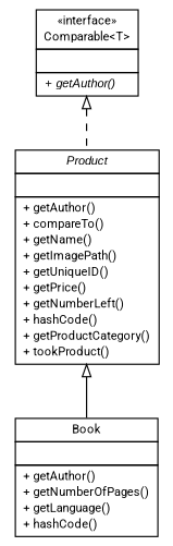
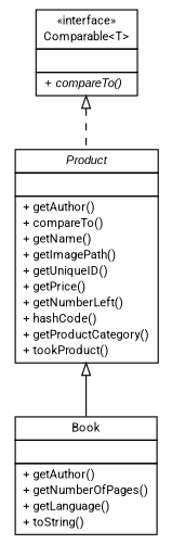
  digraph {
    fontname=Roboto
    nodesep=0.25
    ranksep=0.5
    node [fontcolor=black fontname=Roboto fontsize=10.0 shape=plaintext]
    edge [arrowtail=empty dir=back fontname=Roboto fontsize=10 headport=p labelfontname=arial labelfontsize=10 tailport=p]
    n1 [label=<<table title="store.business.util.product.Product" border="0" cellborder="1" cellspacing="0" cellpadding="2" port="p"> 		<tr><td><table border="0" cellspacing="0" cellpadding="1"> <tr><td align="center" balign="center"><font face="arial italic"> Product </font></td></tr> 		</table></td></tr> 		<tr><td><table border="0" cellspacing="0" cellpadding="1"> <tr><td align="left" balign="left">  </td></tr> 		</table></td></tr> 		<tr><td><table border="0" cellspacing="0" cellpadding="1"> <tr><td align="left" balign="left"> + getAuthor() </td></tr> <tr><td align="left" balign="left"> + compareTo() </td></tr> <tr><td align="left" balign="left"> + getName() </td></tr> <tr><td align="left" balign="left"> + getImagePath() </td></tr> <tr><td align="left" balign="left"> + getUniqueID() </td></tr> <tr><td align="left" balign="left"> + getPrice() </td></tr> <tr><td align="left" balign="left"> + getNumberLeft() </td></tr> <tr><td align="left" balign="left"> + hashCode() </td></tr> <tr><td align="left" balign="left"> + getProductCategory() </td></tr> <tr><td align="left" balign="left"> + tookProduct() </td></tr> 		</table></td></tr> 		</table>>]
-   n2 [label=<<table title="store.business.util.product.Book" border="0" cellborder="1" cellspacing="0" cellpadding="2" port="p"> 		<tr><td><table border="0" cellspacing="0" cellpadding="1"> <tr><td align="center" balign="center"> Book </td></tr> 		</table></td></tr> 		<tr><td><table border="0" cellspacing="0" cellpadding="1"> <tr><td align="left" balign="left">  </td></tr> 		</table></td></tr> 		<tr><td><table border="0" cellspacing="0" cellpadding="1"> <tr><td align="left" balign="left"> + getAuthor() </td></tr> <tr><td align="left" balign="left"> + getNumberOfPages() </td></tr> <tr><td align="left" balign="left"> + getLanguage() </td></tr> <tr><td align="left" balign="left"> + hashCode() </td></tr> 		</table></td></tr> 		</table>>]
-   n3 [label=<<table title="java.lang.Comparable" border="0" cellborder="1" cellspacing="0" cellpadding="2" port="p" href="http://docs.oracle.com/javase/7/docs/api/java/lang/Comparable.html" target="_parent"> 		<tr><td><table border="0" cellspacing="0" cellpadding="1"> <tr><td align="center" balign="center"> &#171;interface&#187; </td></tr> <tr><td align="center" balign="center"> Comparable&lt;T&gt; </td></tr> 		</table></td></tr> 		<tr><td><table border="0" cellspacing="0" cellpadding="1"> <tr><td align="left" balign="left">  </td></tr> 		</table></td></tr> 		<tr><td><table border="0" cellspacing="0" cellpadding="1"> <tr><td align="left" balign="left"><font face="arial italic" point-size="10.0"> + getAuthor() </font></td></tr> 		</table></td></tr> 		</table>>]
+   n2 [label=<<table title="store.business.util.product.Book" border="0" cellborder="1" cellspacing="0" cellpadding="2" port="p"> 		<tr><td><table border="0" cellspacing="0" cellpadding="1"> <tr><td align="center" balign="center"> Book </td></tr> 		</table></td></tr> 		<tr><td><table border="0" cellspacing="0" cellpadding="1"> <tr><td align="left" balign="left">  </td></tr> 		</table></td></tr> 		<tr><td><table border="0" cellspacing="0" cellpadding="1"> <tr><td align="left" balign="left"> + getAuthor() </td></tr> <tr><td align="left" balign="left"> + getNumberOfPages() </td></tr> <tr><td align="left" balign="left"> + getLanguage() </td></tr> <tr><td align="left" balign="left"> + toString() </td></tr> 		</table></td></tr> 		</table>>]
+   n3 [label=<<table title="java.lang.Comparable" border="0" cellborder="1" cellspacing="0" cellpadding="2" port="p" href="http://docs.oracle.com/javase/7/docs/api/java/lang/Comparable.html" target="_parent"> 		<tr><td><table border="0" cellspacing="0" cellpadding="1"> <tr><td align="center" balign="center"> &#171;interface&#187; </td></tr> <tr><td align="center" balign="center"> Comparable&lt;T&gt; </td></tr> 		</table></td></tr> 		<tr><td><table border="0" cellspacing="0" cellpadding="1"> <tr><td align="left" balign="left">  </td></tr> 		</table></td></tr> 		<tr><td><table border="0" cellspacing="0" cellpadding="1"> <tr><td align="left" balign="left"><font face="arial italic" point-size="10.0"> + compareTo() </font></td></tr> 		</table></td></tr> 		</table>>]
    n1 -> n2
    n3 -> n1 [style=dashed]
  }
